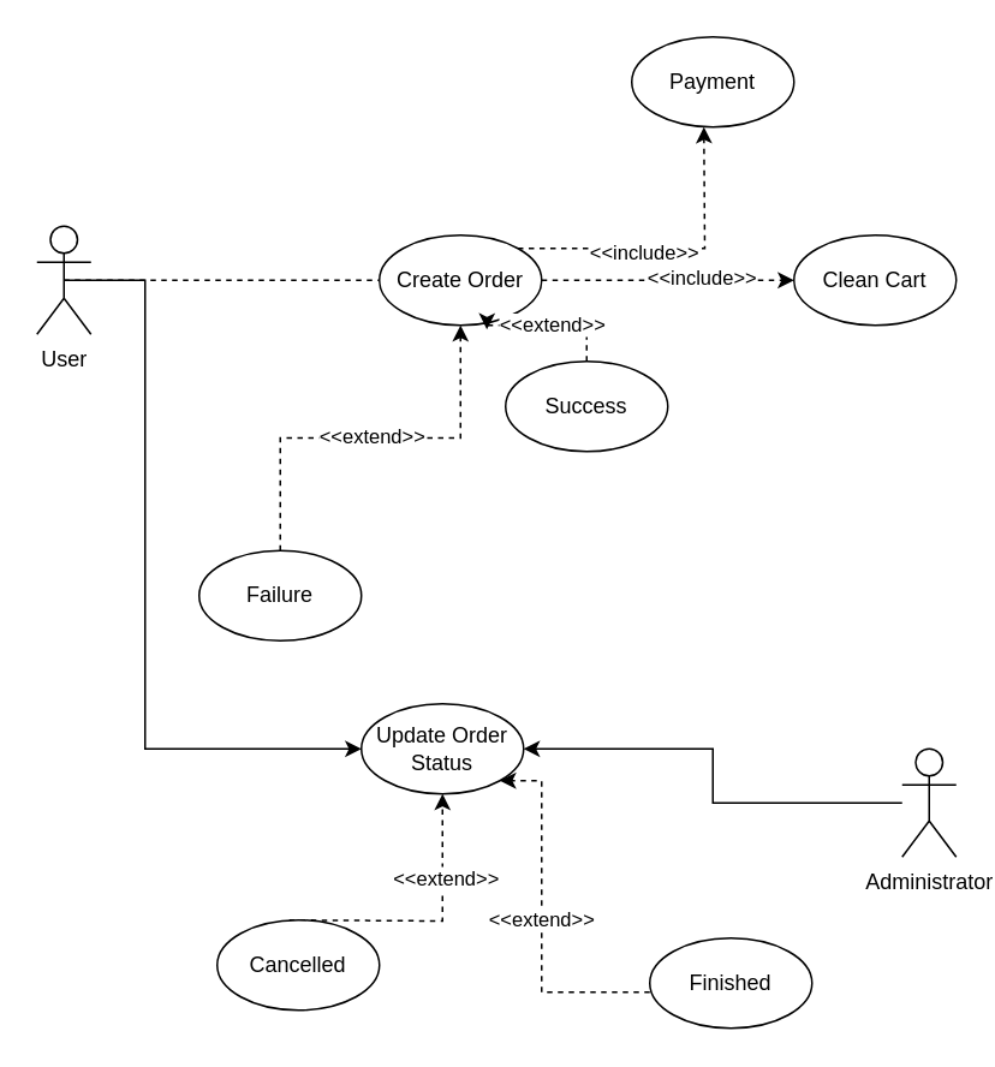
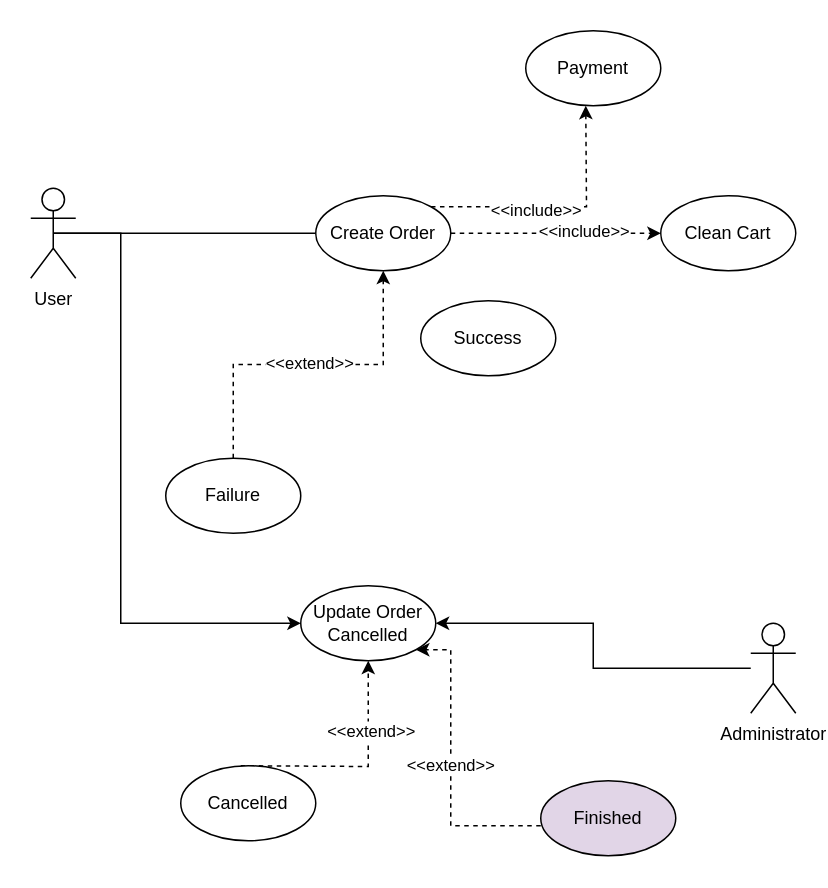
  <mxCell id="0" />
  <mxCell id="1" parent="0" />
- <mxCell id="2" style="edgeStyle=orthogonalEdgeStyle;rounded=0;orthogonalLoop=1;jettySize=auto;html=1;exitX=0.5;exitY=0.5;exitDx=0;exitDy=0;exitPerimeter=0;endArrow=none;endFill=0;dashed=1;" edge="1" parent="1" source="4" target="9"><mxGeometry relative="1" as="geometry" /></mxCell>
+ <mxCell id="2" style="edgeStyle=orthogonalEdgeStyle;rounded=0;orthogonalLoop=1;jettySize=auto;html=1;exitX=0.5;exitY=0.5;exitDx=0;exitDy=0;exitPerimeter=0;endArrow=none;endFill=0;" edge="1" parent="1" source="4" target="9"><mxGeometry relative="1" as="geometry" /></mxCell>
  <mxCell id="3" style="edgeStyle=orthogonalEdgeStyle;rounded=0;orthogonalLoop=1;jettySize=auto;html=1;exitX=0.5;exitY=0.5;exitDx=0;exitDy=0;exitPerimeter=0;entryX=0;entryY=0.5;entryDx=0;entryDy=0;endArrow=classic;endFill=1;" edge="1" parent="1" source="4" target="22"><mxGeometry relative="1" as="geometry"><Array as="points"><mxPoint x="80" y="155" /><mxPoint x="80" y="415" /></Array></mxGeometry></mxCell>
  <mxCell id="4" value="User" style="shape=umlActor;verticalLabelPosition=bottom;verticalAlign=top;html=1;" vertex="1" parent="1"><mxGeometry x="20" y="125" width="30" height="60" as="geometry" /></mxCell>
  <mxCell id="5" style="edgeStyle=orthogonalEdgeStyle;rounded=0;orthogonalLoop=1;jettySize=auto;html=1;exitX=1;exitY=0.5;exitDx=0;exitDy=0;endArrow=classic;endFill=1;dashed=1;entryX=0;entryY=0.5;entryDx=0;entryDy=0;" edge="1" parent="1" source="9" target="10"><mxGeometry relative="1" as="geometry"><mxPoint x="430" y="155" as="targetPoint" /></mxGeometry></mxCell>
  <mxCell id="6" value="&amp;lt;&amp;lt;include&amp;gt;&amp;gt;" style="edgeLabel;html=1;align=center;verticalAlign=middle;resizable=0;points=[];" vertex="1" connectable="0" parent="5"><mxGeometry x="0.257" y="2" relative="1" as="geometry"><mxPoint as="offset" /></mxGeometry></mxCell>
  <mxCell id="7" style="edgeStyle=orthogonalEdgeStyle;rounded=0;orthogonalLoop=1;jettySize=auto;html=1;exitX=1;exitY=0;exitDx=0;exitDy=0;dashed=1;endArrow=classic;endFill=1;" edge="1" parent="1" source="9"><mxGeometry relative="1" as="geometry"><mxPoint x="390" y="70" as="targetPoint" /></mxGeometry></mxCell>
  <mxCell id="8" value="&amp;lt;&amp;lt;include&amp;gt;&amp;gt;" style="edgeLabel;html=1;align=center;verticalAlign=middle;resizable=0;points=[];" vertex="1" connectable="0" parent="7"><mxGeometry x="-0.187" y="-2" relative="1" as="geometry"><mxPoint as="offset" /></mxGeometry></mxCell>
  <mxCell id="9" value="Create Order" style="ellipse;whiteSpace=wrap;html=1;" vertex="1" parent="1"><mxGeometry x="210" y="130" width="90" height="50" as="geometry" /></mxCell>
  <mxCell id="10" value="Clean Cart" style="ellipse;whiteSpace=wrap;html=1;" vertex="1" parent="1"><mxGeometry x="440" y="130" width="90" height="50" as="geometry" /></mxCell>
- <mxCell id="11" value="&amp;lt;&amp;lt;extend&amp;gt;&amp;gt;" style="edgeStyle=orthogonalEdgeStyle;rounded=0;orthogonalLoop=1;jettySize=auto;html=1;entryX=0.662;entryY=1.046;entryDx=0;entryDy=0;entryPerimeter=0;dashed=1;endArrow=classic;endFill=1;" edge="1" parent="1" source="12" target="9"><mxGeometry relative="1" as="geometry" /></mxCell>
  <mxCell id="12" value="Success" style="ellipse;whiteSpace=wrap;html=1;" vertex="1" parent="1"><mxGeometry x="280" y="200" width="90" height="50" as="geometry" /></mxCell>
  <mxCell id="13" style="edgeStyle=orthogonalEdgeStyle;rounded=0;orthogonalLoop=1;jettySize=auto;html=1;exitX=0.5;exitY=0;exitDx=0;exitDy=0;dashed=1;endArrow=classic;endFill=1;" edge="1" parent="1" source="15" target="9"><mxGeometry relative="1" as="geometry" /></mxCell>
  <mxCell id="14" value="&amp;lt;&amp;lt;extend&amp;gt;&amp;gt;" style="edgeLabel;html=1;align=center;verticalAlign=middle;resizable=0;points=[];" vertex="1" connectable="0" parent="13"><mxGeometry x="0.003" y="1" relative="1" as="geometry"><mxPoint as="offset" /></mxGeometry></mxCell>
  <mxCell id="15" value="Failure" style="ellipse;whiteSpace=wrap;html=1;" vertex="1" parent="1"><mxGeometry x="110" y="305" width="90" height="50" as="geometry" /></mxCell>
  <mxCell id="16" value="Payment" style="ellipse;whiteSpace=wrap;html=1;" vertex="1" parent="1"><mxGeometry x="350" y="20" width="90" height="50" as="geometry" /></mxCell>
  <mxCell id="17" style="edgeStyle=orthogonalEdgeStyle;rounded=0;orthogonalLoop=1;jettySize=auto;html=1;entryX=1;entryY=0.5;entryDx=0;entryDy=0;endArrow=classic;endFill=1;" edge="1" parent="1" source="18" target="22"><mxGeometry relative="1" as="geometry" /></mxCell>
  <mxCell id="18" value="Administrator" style="shape=umlActor;verticalLabelPosition=bottom;verticalAlign=top;html=1;" vertex="1" parent="1"><mxGeometry x="500" y="415" width="30" height="60" as="geometry" /></mxCell>
  <mxCell id="19" style="edgeStyle=orthogonalEdgeStyle;rounded=0;orthogonalLoop=1;jettySize=auto;html=1;exitX=0.5;exitY=1;exitDx=0;exitDy=0;endArrow=classic;endFill=1;entryX=0.5;entryY=1;entryDx=0;entryDy=0;dashed=1;" edge="1" parent="1" target="22"><mxGeometry relative="1" as="geometry"><mxPoint x="160" y="510" as="sourcePoint" /></mxGeometry></mxCell>
  <mxCell id="20" value="&amp;lt;&amp;lt;extend&amp;gt;&amp;gt;" style="edgeLabel;html=1;align=center;verticalAlign=middle;resizable=0;points=[];" vertex="1" connectable="0" parent="19"><mxGeometry x="0.402" y="-1" relative="1" as="geometry"><mxPoint as="offset" /></mxGeometry></mxCell>
  <mxCell id="21" value="&amp;lt;&amp;lt;extend&amp;gt;&amp;gt;" style="edgeStyle=orthogonalEdgeStyle;rounded=0;orthogonalLoop=1;jettySize=auto;html=1;exitX=1;exitY=1;exitDx=0;exitDy=0;endArrow=classic;endFill=1;entryX=1;entryY=1;entryDx=0;entryDy=0;dashed=1;" edge="1" parent="1" target="22"><mxGeometry relative="1" as="geometry"><mxPoint x="360" y="550" as="sourcePoint" /><Array as="points"><mxPoint x="300" y="550" /><mxPoint x="300" y="433" /></Array></mxGeometry></mxCell>
- <mxCell id="22" value="Update Order Status" style="ellipse;whiteSpace=wrap;html=1;" vertex="1" parent="1"><mxGeometry x="200" y="390" width="90" height="50" as="geometry" /></mxCell>
+ <mxCell id="22" value="Update Order Cancelled" style="ellipse;whiteSpace=wrap;html=1;" vertex="1" parent="1"><mxGeometry x="200" y="390" width="90" height="50" as="geometry" /></mxCell>
  <mxCell id="23" value="Cancelled" style="ellipse;whiteSpace=wrap;html=1;" vertex="1" parent="1"><mxGeometry x="120" y="510" width="90" height="50" as="geometry" /></mxCell>
- <mxCell id="24" value="Finished" style="ellipse;whiteSpace=wrap;html=1;" vertex="1" parent="1"><mxGeometry x="360" y="520" width="90" height="50" as="geometry" /></mxCell>
+ <mxCell id="24" value="Finished" style="ellipse;whiteSpace=wrap;html=1;fillColor=#e1d5e7;" vertex="1" parent="1"><mxGeometry x="360" y="520" width="90" height="50" as="geometry" /></mxCell>
